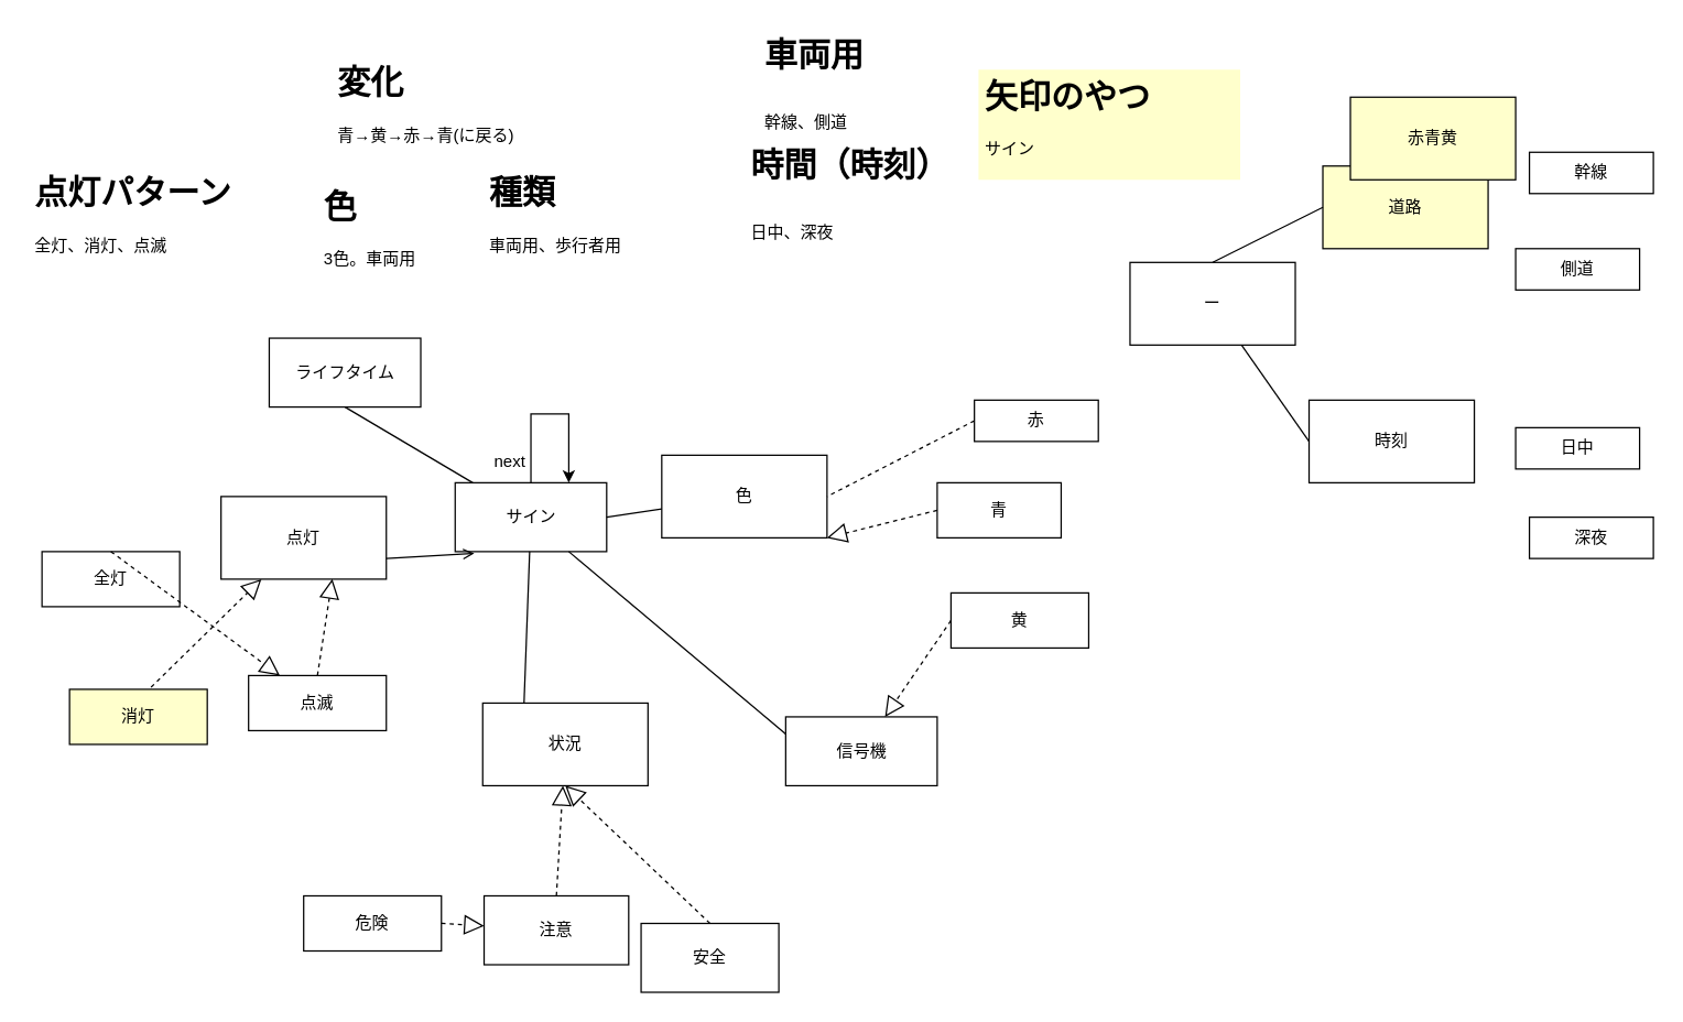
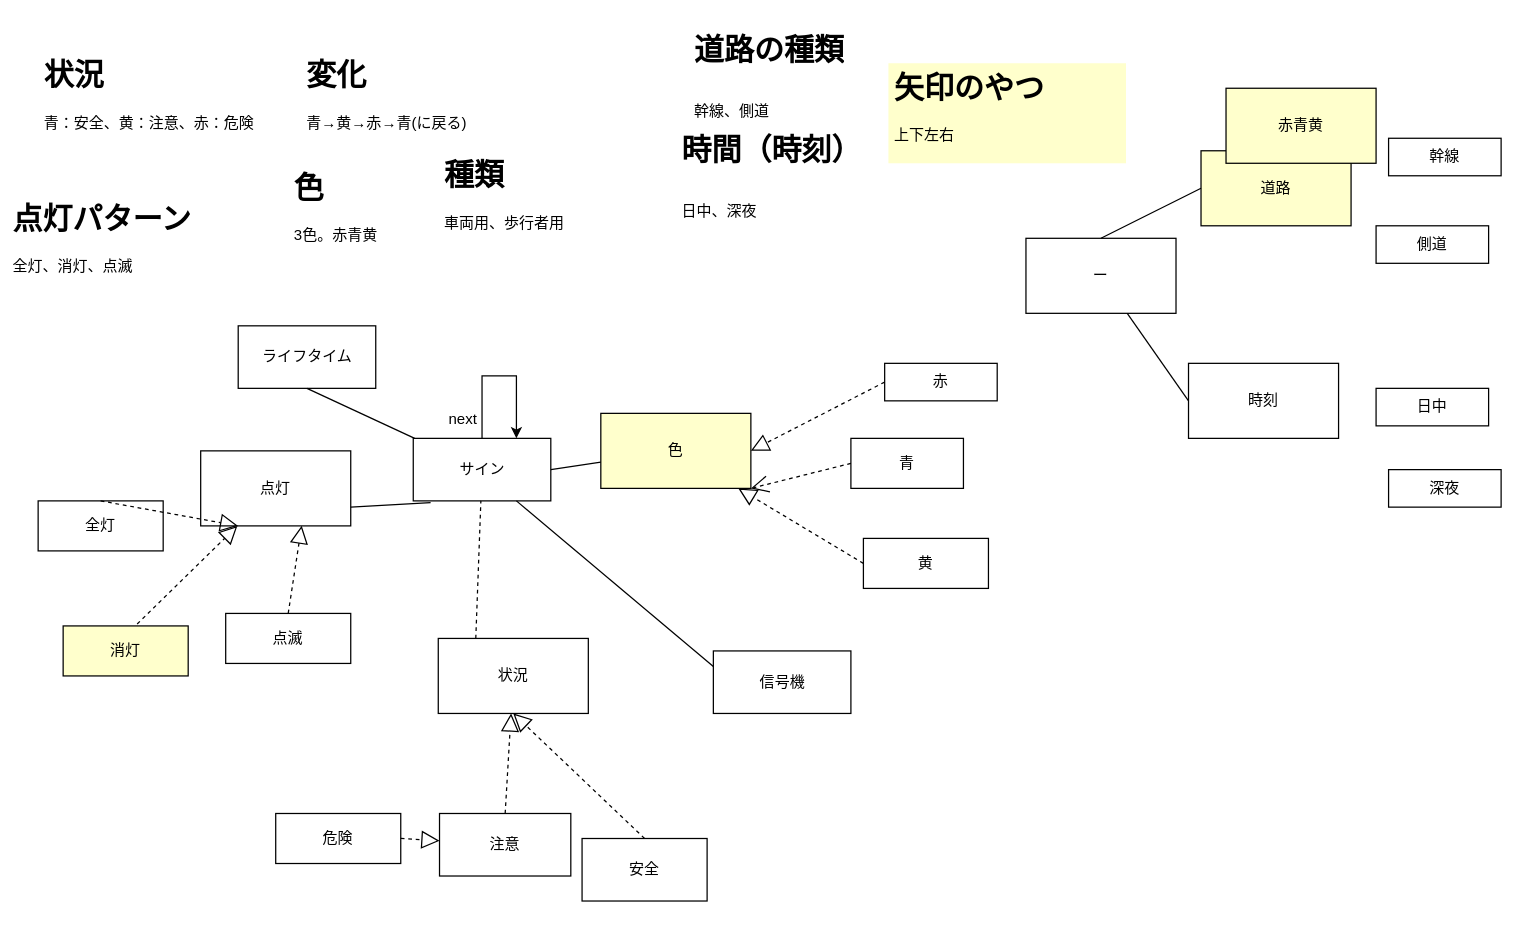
  <mxCell id="0" />
  <mxCell id="1" parent="0" />
- <mxCell id="2" value="&lt;h1&gt;色&lt;/h1&gt;&lt;div&gt;3色。車両用&lt;/div&gt;" style="text;html=1;strokeColor=none;fillColor=none;spacing=5;spacingTop=-20;whiteSpace=wrap;overflow=hidden;rounded=0;" vertex="1" parent="1"><mxGeometry x="230" y="130" width="190" height="80" as="geometry" /></mxCell>
- <mxCell id="3" value="色" style="rounded=0;whiteSpace=wrap;html=1;" vertex="1" parent="1"><mxGeometry x="480" y="330" width="120" height="60" as="geometry" /></mxCell>
+ <mxCell id="2" value="&lt;h1&gt;色&lt;/h1&gt;&lt;div&gt;3色。赤青黄&lt;/div&gt;" style="text;html=1;strokeColor=none;fillColor=none;spacing=5;spacingTop=-20;whiteSpace=wrap;overflow=hidden;rounded=0;" vertex="1" parent="1"><mxGeometry x="230" y="130" width="190" height="80" as="geometry" /></mxCell>
+ <mxCell id="3" value="色" style="rounded=0;whiteSpace=wrap;html=1;fillColor=#ffffcc;" vertex="1" parent="1"><mxGeometry x="480" y="330" width="120" height="60" as="geometry" /></mxCell>
  <mxCell id="4" value="状況" style="rounded=0;whiteSpace=wrap;html=1;" vertex="1" parent="1"><mxGeometry x="350" y="510" width="120" height="60" as="geometry" /></mxCell>
  <mxCell id="5" value="赤" style="rounded=0;whiteSpace=wrap;html=1;" vertex="1" parent="1"><mxGeometry x="707" y="290" width="90" height="30" as="geometry" /></mxCell>
  <mxCell id="6" value="青" style="rounded=0;whiteSpace=wrap;html=1;" vertex="1" parent="1"><mxGeometry x="680" y="350" width="90" height="40" as="geometry" /></mxCell>
  <mxCell id="7" value="黄" style="rounded=0;whiteSpace=wrap;html=1;" vertex="1" parent="1"><mxGeometry x="690" y="430" width="100" height="40" as="geometry" /></mxCell>
  <mxCell id="8" value="&lt;h1&gt;変化&lt;/h1&gt;&lt;div&gt;青→黄→赤→青(に戻る)&lt;/div&gt;" style="text;html=1;strokeColor=none;fillColor=none;spacing=5;spacingTop=-20;whiteSpace=wrap;overflow=hidden;rounded=0;" vertex="1" parent="1"><mxGeometry x="240" y="40" width="190" height="80" as="geometry" /></mxCell>
- <mxCell id="10" value="" style="endArrow=none;dashed=1;endFill=0;endSize=12;html=1;rounded=0;entryX=1;entryY=0.5;entryDx=0;entryDy=0;exitX=0;exitY=0.5;exitDx=0;exitDy=0;" edge="1" parent="1" source="5" target="3"><mxGeometry width="160" relative="1" as="geometry"><mxPoint x="593" y="530" as="sourcePoint" /><mxPoint x="743" y="530" as="targetPoint" /></mxGeometry></mxCell>
- <mxCell id="11" value="" style="endArrow=block;dashed=1;endFill=0;endSize=12;html=1;rounded=0;exitX=0;exitY=0.5;exitDx=0;exitDy=0;entryX=1;entryY=1;entryDx=0;entryDy=0;" edge="1" parent="1" source="6" target="3"><mxGeometry width="160" relative="1" as="geometry"><mxPoint x="633" y="490" as="sourcePoint" /><mxPoint x="543" y="470" as="targetPoint" /></mxGeometry></mxCell>
- <mxCell id="12" value="" style="endArrow=block;dashed=1;endFill=0;endSize=12;html=1;rounded=0;exitX=0;exitY=0.5;exitDx=0;exitDy=0;" edge="1" parent="1" source="7" target="30"><mxGeometry width="160" relative="1" as="geometry"><mxPoint x="623" y="570" as="sourcePoint" /><mxPoint x="543" y="470" as="targetPoint" /></mxGeometry></mxCell>
+ <mxCell id="9" value="&lt;h1&gt;状況&lt;/h1&gt;&lt;div&gt;青：安全、黄：注意、赤：危険&lt;/div&gt;" style="text;html=1;strokeColor=none;fillColor=none;spacing=5;spacingTop=-20;whiteSpace=wrap;overflow=hidden;rounded=0;" vertex="1" parent="1"><mxGeometry x="30" y="40" width="190" height="80" as="geometry" /></mxCell>
+ <mxCell id="10" value="" style="endArrow=block;dashed=1;endFill=0;endSize=12;html=1;rounded=0;entryX=1;entryY=0.5;entryDx=0;entryDy=0;exitX=0;exitY=0.5;exitDx=0;exitDy=0;" edge="1" parent="1" source="5" target="3"><mxGeometry width="160" relative="1" as="geometry"><mxPoint x="593" y="530" as="sourcePoint" /><mxPoint x="743" y="530" as="targetPoint" /></mxGeometry></mxCell>
+ <mxCell id="11" value="" style="endArrow=open;dashed=1;endFill=0;endSize=12;html=1;rounded=0;exitX=0;exitY=0.5;exitDx=0;exitDy=0;entryX=1;entryY=1;entryDx=0;entryDy=0;" edge="1" parent="1" source="6" target="3"><mxGeometry width="160" relative="1" as="geometry"><mxPoint x="633" y="490" as="sourcePoint" /><mxPoint x="543" y="470" as="targetPoint" /></mxGeometry></mxCell>
+ <mxCell id="12" value="" style="endArrow=block;dashed=1;endFill=0;endSize=12;html=1;rounded=0;exitX=0;exitY=0.5;exitDx=0;exitDy=0;" edge="1" parent="1" source="7" target="3"><mxGeometry width="160" relative="1" as="geometry"><mxPoint x="623" y="570" as="sourcePoint" /><mxPoint x="543" y="470" as="targetPoint" /></mxGeometry></mxCell>
  <mxCell id="13" value="安全" style="rounded=0;whiteSpace=wrap;html=1;" vertex="1" parent="1"><mxGeometry x="465" y="670" width="100" height="50" as="geometry" /></mxCell>
  <mxCell id="14" value="注意" style="rounded=0;whiteSpace=wrap;html=1;" vertex="1" parent="1"><mxGeometry x="351" y="650" width="105" height="50" as="geometry" /></mxCell>
  <mxCell id="15" value="危険" style="rounded=0;whiteSpace=wrap;html=1;" vertex="1" parent="1"><mxGeometry x="220" y="650" width="100" height="40" as="geometry" /></mxCell>
  <mxCell id="16" value="" style="endArrow=block;dashed=1;endFill=0;endSize=12;html=1;rounded=0;exitX=0.5;exitY=0;exitDx=0;exitDy=0;entryX=0.5;entryY=1;entryDx=0;entryDy=0;" edge="1" parent="1" source="13" target="4"><mxGeometry width="160" relative="1" as="geometry"><mxPoint x="830" y="600" as="sourcePoint" /><mxPoint x="710" y="480" as="targetPoint" /></mxGeometry></mxCell>
  <mxCell id="17" value="" style="endArrow=block;dashed=1;endFill=0;endSize=12;html=1;rounded=0;exitX=0.5;exitY=0;exitDx=0;exitDy=0;" edge="1" parent="1" source="14" target="4"><mxGeometry width="160" relative="1" as="geometry"><mxPoint x="690" y="670" as="sourcePoint" /><mxPoint x="570" y="580" as="targetPoint" /></mxGeometry></mxCell>
  <mxCell id="18" value="" style="endArrow=block;dashed=1;endFill=0;endSize=12;html=1;rounded=0;exitX=1;exitY=0.5;exitDx=0;exitDy=0;" edge="1" parent="1" source="15" target="14"><mxGeometry width="160" relative="1" as="geometry"><mxPoint x="542.5" y="680" as="sourcePoint" /><mxPoint x="570" y="590" as="targetPoint" /></mxGeometry></mxCell>
- <mxCell id="19" value="&lt;h1&gt;点灯パターン&lt;/h1&gt;&lt;div&gt;全灯、消灯、点滅&lt;/div&gt;" style="text;html=1;strokeColor=none;fillColor=none;spacing=5;spacingTop=-20;whiteSpace=wrap;overflow=hidden;rounded=0;" vertex="1" parent="1"><mxGeometry x="20" y="120" width="190" height="80" as="geometry" /></mxCell>
+ <mxCell id="19" value="&lt;h1&gt;点灯パターン&lt;/h1&gt;&lt;div&gt;全灯、消灯、点滅&lt;/div&gt;" style="text;html=1;strokeColor=none;fillColor=none;spacing=5;spacingTop=-20;whiteSpace=wrap;overflow=hidden;rounded=0;" vertex="1" parent="1"><mxGeometry x="5" y="155" width="190" height="80" as="geometry" /></mxCell>
  <mxCell id="20" value="点灯" style="rounded=0;whiteSpace=wrap;html=1;" vertex="1" parent="1"><mxGeometry x="160" y="360" width="120" height="60" as="geometry" /></mxCell>
  <mxCell id="21" value="全灯" style="rounded=0;whiteSpace=wrap;html=1;" vertex="1" parent="1"><mxGeometry x="30" y="400" width="100" height="40" as="geometry" /></mxCell>
  <mxCell id="22" value="消灯" style="rounded=0;whiteSpace=wrap;html=1;fillColor=#ffffcc;" vertex="1" parent="1"><mxGeometry x="50" y="500" width="100" height="40" as="geometry" /></mxCell>
  <mxCell id="23" value="点滅" style="rounded=0;whiteSpace=wrap;html=1;" vertex="1" parent="1"><mxGeometry x="180" y="490" width="100" height="40" as="geometry" /></mxCell>
- <mxCell id="24" value="" style="endArrow=block;dashed=1;endFill=0;endSize=12;html=1;rounded=0;exitX=0.5;exitY=0;exitDx=0;exitDy=0;" edge="1" parent="1" source="21" target="23"><mxGeometry width="160" relative="1" as="geometry"><mxPoint x="373" y="760" as="sourcePoint" /><mxPoint x="465.5" y="680" as="targetPoint" /></mxGeometry></mxCell>
+ <mxCell id="24" value="" style="endArrow=block;dashed=1;endFill=0;endSize=12;html=1;rounded=0;exitX=0.5;exitY=0;exitDx=0;exitDy=0;entryX=0.25;entryY=1;entryDx=0;entryDy=0;" edge="1" parent="1" source="21" target="20"><mxGeometry width="160" relative="1" as="geometry"><mxPoint x="373" y="760" as="sourcePoint" /><mxPoint x="465.5" y="680" as="targetPoint" /></mxGeometry></mxCell>
  <mxCell id="25" value="" style="endArrow=block;dashed=1;endFill=0;endSize=12;html=1;rounded=0;exitX=0.592;exitY=-0.039;exitDx=0;exitDy=0;exitPerimeter=0;" edge="1" parent="1" source="22" target="20"><mxGeometry width="160" relative="1" as="geometry"><mxPoint x="103" y="540" as="sourcePoint" /><mxPoint x="183" y="510" as="targetPoint" /></mxGeometry></mxCell>
  <mxCell id="26" value="" style="endArrow=block;dashed=1;endFill=0;endSize=12;html=1;rounded=0;exitX=0.5;exitY=0;exitDx=0;exitDy=0;entryX=0.673;entryY=0.997;entryDx=0;entryDy=0;entryPerimeter=0;" edge="1" parent="1" source="23" target="20"><mxGeometry width="160" relative="1" as="geometry"><mxPoint x="172.2" y="618.44" as="sourcePoint" /><mxPoint x="204.159" y="510" as="targetPoint" /></mxGeometry></mxCell>
  <mxCell id="27" value="&lt;h1&gt;種類&lt;/h1&gt;&lt;div&gt;車両用、歩行者用&lt;/div&gt;" style="text;html=1;strokeColor=none;fillColor=none;spacing=5;spacingTop=-20;whiteSpace=wrap;overflow=hidden;rounded=0;" vertex="1" parent="1"><mxGeometry x="350" y="120" width="190" height="80" as="geometry" /></mxCell>
  <mxCell id="28" value="&lt;h1&gt;&lt;span style=&quot;background-color: initial;&quot;&gt;時間（時刻）&lt;/span&gt;&lt;/h1&gt;&lt;h1&gt;&lt;span style=&quot;font-size: 12px; font-weight: 400;&quot;&gt;日中、深夜&lt;/span&gt;&lt;/h1&gt;" style="text;html=1;strokeColor=none;fillColor=none;spacing=5;spacingTop=-20;whiteSpace=wrap;overflow=hidden;rounded=0;" vertex="1" parent="1"><mxGeometry x="540" y="100" width="190" height="80" as="geometry" /></mxCell>
- <mxCell id="29" value="&lt;h1&gt;車両用&lt;/h1&gt;&lt;h1&gt;&lt;span style=&quot;font-size: 12px; font-weight: 400;&quot;&gt;幹線、側道&lt;/span&gt;&lt;/h1&gt;" style="text;html=1;strokeColor=none;fillColor=none;spacing=5;spacingTop=-20;whiteSpace=wrap;overflow=hidden;rounded=0;" vertex="1" parent="1"><mxGeometry x="550" y="20" width="190" height="80" as="geometry" /></mxCell>
+ <mxCell id="29" value="&lt;h1&gt;道路の種類&lt;/h1&gt;&lt;h1&gt;&lt;span style=&quot;font-size: 12px; font-weight: 400;&quot;&gt;幹線、側道&lt;/span&gt;&lt;/h1&gt;" style="text;html=1;strokeColor=none;fillColor=none;spacing=5;spacingTop=-20;whiteSpace=wrap;overflow=hidden;rounded=0;" vertex="1" parent="1"><mxGeometry x="550" y="20" width="190" height="80" as="geometry" /></mxCell>
  <mxCell id="30" value="信号機" style="html=1;" vertex="1" parent="1"><mxGeometry x="570" y="520" width="110" height="50" as="geometry" /></mxCell>
  <mxCell id="31" value="サイン" style="html=1;" vertex="1" parent="1"><mxGeometry x="330" y="350" width="110" height="50" as="geometry" /></mxCell>
- <mxCell id="32" value="" style="endArrow=open;html=1;rounded=0;exitX=1;exitY=0.75;exitDx=0;exitDy=0;entryX=0.126;entryY=1.026;entryDx=0;entryDy=0;entryPerimeter=0;" edge="1" parent="1" source="20" target="31"><mxGeometry width="50" height="50" relative="1" as="geometry"><mxPoint x="400" y="470" as="sourcePoint" /><mxPoint x="450" y="420" as="targetPoint" /></mxGeometry></mxCell>
+ <mxCell id="32" value="" style="endArrow=none;html=1;rounded=0;exitX=1;exitY=0.75;exitDx=0;exitDy=0;entryX=0.126;entryY=1.026;entryDx=0;entryDy=0;entryPerimeter=0;" edge="1" parent="1" source="20" target="31"><mxGeometry width="50" height="50" relative="1" as="geometry"><mxPoint x="400" y="470" as="sourcePoint" /><mxPoint x="450" y="420" as="targetPoint" /></mxGeometry></mxCell>
  <mxCell id="33" value="" style="endArrow=none;html=1;rounded=0;entryX=1;entryY=0.5;entryDx=0;entryDy=0;" edge="1" parent="1" source="3" target="31"><mxGeometry width="50" height="50" relative="1" as="geometry"><mxPoint x="451.46" y="620.54" as="sourcePoint" /><mxPoint x="375" y="450" as="targetPoint" /></mxGeometry></mxCell>
- <mxCell id="34" value="" style="endArrow=none;html=1;rounded=0;exitX=0.25;exitY=0;exitDx=0;exitDy=0;" edge="1" parent="1" source="4" target="31"><mxGeometry width="50" height="50" relative="1" as="geometry"><mxPoint x="451.46" y="620.54" as="sourcePoint" /><mxPoint x="400.993" y="410" as="targetPoint" /></mxGeometry></mxCell>
- <mxCell id="35" value="ライフタイム" style="html=1;" vertex="1" parent="1"><mxGeometry x="195" y="245" width="110" height="50" as="geometry" /></mxCell>
+ <mxCell id="34" value="" style="endArrow=none;html=1;rounded=0;exitX=0.25;exitY=0;exitDx=0;exitDy=0;dashed=1;" edge="1" parent="1" source="4" target="31"><mxGeometry width="50" height="50" relative="1" as="geometry"><mxPoint x="451.46" y="620.54" as="sourcePoint" /><mxPoint x="400.993" y="410" as="targetPoint" /></mxGeometry></mxCell>
+ <mxCell id="35" value="ライフタイム" style="html=1;" vertex="1" parent="1"><mxGeometry x="190" y="260" width="110" height="50" as="geometry" /></mxCell>
  <mxCell id="36" value="" style="endArrow=none;html=1;rounded=0;exitX=0.5;exitY=1;exitDx=0;exitDy=0;" edge="1" parent="1" source="35" target="31"><mxGeometry width="50" height="50" relative="1" as="geometry"><mxPoint x="290" y="415" as="sourcePoint" /><mxPoint x="353.86" y="411.3" as="targetPoint" /></mxGeometry></mxCell>
  <mxCell id="37" style="edgeStyle=orthogonalEdgeStyle;rounded=0;orthogonalLoop=1;jettySize=auto;html=1;entryX=0.75;entryY=0;entryDx=0;entryDy=0;" edge="1" parent="1" source="31" target="31"><mxGeometry relative="1" as="geometry"><Array as="points"><mxPoint x="385" y="300" /><mxPoint x="413" y="300" /></Array></mxGeometry></mxCell>
  <mxCell id="38" value="next" style="text;html=1;strokeColor=none;fillColor=none;align=center;verticalAlign=middle;whiteSpace=wrap;rounded=0;" vertex="1" parent="1"><mxGeometry x="340" y="320" width="60" height="30" as="geometry" /></mxCell>
  <mxCell id="39" value="" style="endArrow=none;html=1;rounded=0;exitX=0;exitY=0.25;exitDx=0;exitDy=0;entryX=0.75;entryY=1;entryDx=0;entryDy=0;" edge="1" parent="1" source="30" target="31"><mxGeometry width="50" height="50" relative="1" as="geometry"><mxPoint x="390" y="520" as="sourcePoint" /><mxPoint x="394.074" y="410" as="targetPoint" /></mxGeometry></mxCell>
- <mxCell id="40" value="&lt;h1&gt;矢印のやつ&lt;/h1&gt;&lt;div&gt;サイン&lt;/div&gt;" style="text;html=1;strokeColor=none;fillColor=#FFFFCC;spacing=5;spacingTop=-20;whiteSpace=wrap;overflow=hidden;rounded=0;" vertex="1" parent="1"><mxGeometry x="710" y="50" width="190" height="80" as="geometry" /></mxCell>
+ <mxCell id="40" value="&lt;h1&gt;矢印のやつ&lt;/h1&gt;&lt;div&gt;上下左右&lt;/div&gt;" style="text;html=1;strokeColor=none;fillColor=#FFFFCC;spacing=5;spacingTop=-20;whiteSpace=wrap;overflow=hidden;rounded=0;" vertex="1" parent="1"><mxGeometry x="710" y="50" width="190" height="80" as="geometry" /></mxCell>
  <mxCell id="41" value="道路" style="rounded=0;whiteSpace=wrap;html=1;fillColor=#FFFFCC;" vertex="1" parent="1"><mxGeometry x="960" y="120" width="120" height="60" as="geometry" /></mxCell>
  <mxCell id="42" value="時刻" style="rounded=0;whiteSpace=wrap;html=1;" vertex="1" parent="1"><mxGeometry x="950" y="290" width="120" height="60" as="geometry" /></mxCell>
  <mxCell id="43" value="幹線" style="rounded=0;whiteSpace=wrap;html=1;" vertex="1" parent="1"><mxGeometry x="1110" y="110" width="90" height="30" as="geometry" /></mxCell>
  <mxCell id="44" value="側道" style="rounded=0;whiteSpace=wrap;html=1;" vertex="1" parent="1"><mxGeometry x="1100" y="180" width="90" height="30" as="geometry" /></mxCell>
  <mxCell id="45" value="日中" style="rounded=0;whiteSpace=wrap;html=1;" vertex="1" parent="1"><mxGeometry x="1100" y="310" width="90" height="30" as="geometry" /></mxCell>
  <mxCell id="46" value="深夜" style="rounded=0;whiteSpace=wrap;html=1;" vertex="1" parent="1"><mxGeometry x="1110" y="375" width="90" height="30" as="geometry" /></mxCell>
  <mxCell id="47" value="ー" style="rounded=0;whiteSpace=wrap;html=1;" vertex="1" parent="1"><mxGeometry x="820" y="190" width="120" height="60" as="geometry" /></mxCell>
  <mxCell id="48" value="" style="endArrow=none;html=1;rounded=0;exitX=0;exitY=0.5;exitDx=0;exitDy=0;" edge="1" parent="1" source="42" target="47"><mxGeometry width="50" height="50" relative="1" as="geometry"><mxPoint x="1027.5" y="472.5" as="sourcePoint" /><mxPoint x="870" y="340" as="targetPoint" /></mxGeometry></mxCell>
  <mxCell id="49" value="" style="endArrow=none;html=1;rounded=0;exitX=0;exitY=0.5;exitDx=0;exitDy=0;entryX=0.5;entryY=0;entryDx=0;entryDy=0;" edge="1" parent="1" source="41" target="47"><mxGeometry width="50" height="50" relative="1" as="geometry"><mxPoint x="997.5" y="326.25" as="sourcePoint" /><mxPoint x="840" y="193.75" as="targetPoint" /></mxGeometry></mxCell>
  <mxCell id="50" value="赤青黄" style="rounded=0;whiteSpace=wrap;html=1;fillColor=#FFFFCC;" vertex="1" parent="1"><mxGeometry x="980" y="70" width="120" height="60" as="geometry" /></mxCell>
